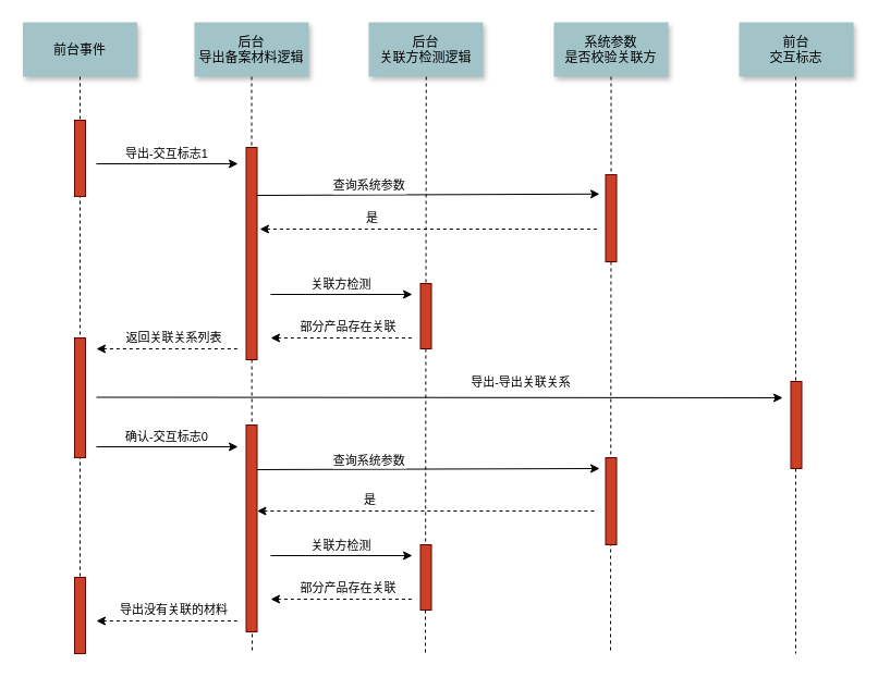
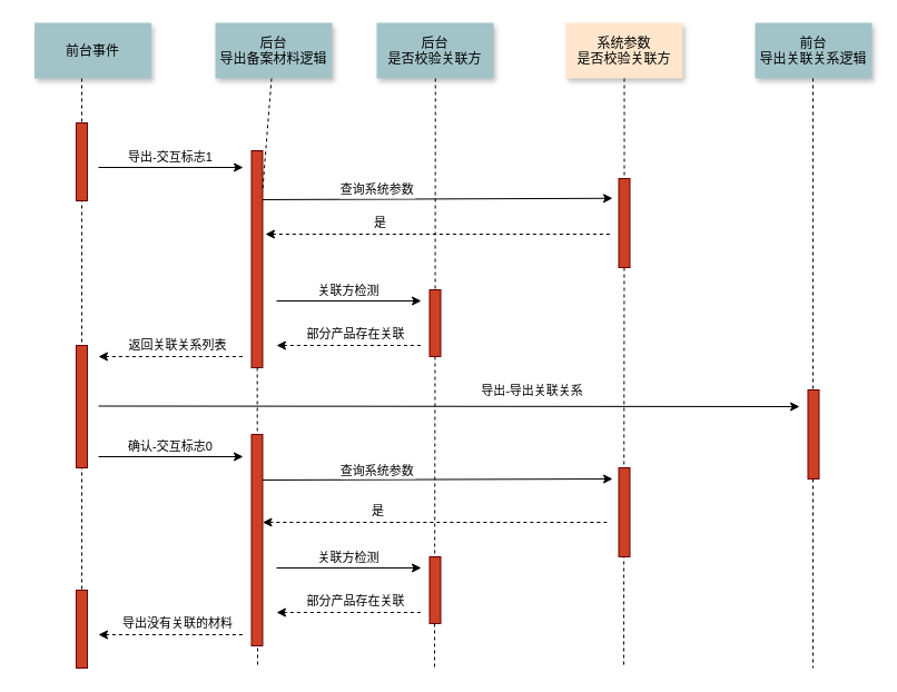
  <mxCell id="0" />
  <mxCell id="1" parent="0" />
- <mxCell id="2" value="前台事件" style="shadow=1;fillColor=#A2C4C9;strokeColor=none" parent="1" vertex="1"><mxGeometry x="20.5" y="20" width="105" height="50" as="geometry" /></mxCell>
+ <mxCell id="2" value="前台事件" style="shadow=1;fillColor=#A2C4C9;strokeColor=none" parent="1" vertex="1"><mxGeometry x="30.5" y="20" width="105" height="50" as="geometry" /></mxCell>
  <mxCell id="3" value="" style="fillColor=#CC4125;strokeColor=#660000" parent="1" vertex="1"><mxGeometry x="225.5" y="135" width="10" height="195" as="geometry" /></mxCell>
- <mxCell id="4" value="后台&#10;导出备案材料逻辑" style="shadow=1;fillColor=#A2C4C9;strokeColor=none" parent="1" vertex="1"><mxGeometry x="178" y="20" width="105" height="50" as="geometry" /></mxCell>
+ <mxCell id="4" value="后台&#10;导出备案材料逻辑" style="shadow=1;fillColor=#A2C4C9;strokeColor=none" parent="1" vertex="1"><mxGeometry x="193" y="20" width="105" height="50" as="geometry" /></mxCell>
  <mxCell id="5" value="" style="edgeStyle=none;endArrow=none;dashed=1" parent="1" source="4" target="3" edge="1"><mxGeometry x="272.335" y="165" width="100" height="100" as="geometry"><mxPoint x="230.259" y="70" as="sourcePoint" /><mxPoint x="230.576" y="125" as="targetPoint" /></mxGeometry></mxCell>
  <mxCell id="6" value="导出-交互标志1" style="edgeStyle=none;verticalLabelPosition=top;verticalAlign=bottom" parent="1" edge="1"><mxGeometry x="220" y="92" width="100" height="100" as="geometry"><mxPoint x="88" y="150" as="sourcePoint" /><mxPoint x="218" y="150" as="targetPoint" /></mxGeometry></mxCell>
  <mxCell id="7" value="" style="edgeStyle=none;verticalLabelPosition=top;verticalAlign=bottom;endArrow=none;startArrow=classic;dashed=1" parent="1" edge="1"><mxGeometry x="220" y="172.259" width="100" height="100" as="geometry"><mxPoint x="88" y="319.999" as="sourcePoint" /><mxPoint x="218" y="319.999" as="targetPoint" /></mxGeometry></mxCell>
  <mxCell id="8" value="返回关联关系列表" style="edgeLabel;html=1;align=center;verticalAlign=middle;resizable=0;points=[];" vertex="1" connectable="0" parent="7"><mxGeometry relative="1" as="geometry"><mxPoint x="5" y="-10" as="offset" /></mxGeometry></mxCell>
- <mxCell id="9" value="后台&#10;关联方检测逻辑" style="shadow=1;fillColor=#A2C4C9;strokeColor=none" parent="1" vertex="1"><mxGeometry x="338.004" y="20" width="105" height="50" as="geometry" /></mxCell>
+ <mxCell id="9" value="后台&#10;是否校验关联方" style="shadow=1;fillColor=#A2C4C9;strokeColor=none" parent="1" vertex="1"><mxGeometry x="338.004" y="20" width="105" height="50" as="geometry" /></mxCell>
  <mxCell id="10" value="" style="edgeStyle=elbowEdgeStyle;elbow=horizontal;endArrow=none;dashed=1;entryX=0.5;entryY=0;entryDx=0;entryDy=0;" parent="1" source="2" target="40" edge="1"><mxGeometry x="230.0" y="310" width="100" height="100" as="geometry"><mxPoint x="98" y="370" as="sourcePoint" /><mxPoint x="198" y="270" as="targetPoint" /></mxGeometry></mxCell>
  <mxCell id="11" value="" style="edgeStyle=none;endArrow=none;dashed=1" parent="1" source="3" edge="1"><mxGeometry x="376.571" y="339.697" width="100" height="100" as="geometry"><mxPoint x="334.736" y="244.697" as="sourcePoint" /><mxPoint x="231" y="600" as="targetPoint" /></mxGeometry></mxCell>
- <mxCell id="12" value="系统参数&#10;是否校验关联方" style="shadow=1;fillColor=#A2C4C9;strokeColor=none" vertex="1" parent="1"><mxGeometry x="508.004" y="20" width="105" height="50" as="geometry" /></mxCell>
+ <mxCell id="12" value="系统参数&#10;是否校验关联方" style="shadow=1;fillColor=#ffe6cc;strokeColor=none;" vertex="1" parent="1"><mxGeometry x="508.004" y="20" width="105" height="50" as="geometry" /></mxCell>
  <mxCell id="13" value="" style="edgeStyle=none;endArrow=none;dashed=1" edge="1" parent="1" source="16"><mxGeometry x="376.571" y="339.697" width="100" height="100" as="geometry"><mxPoint x="390.78" y="70" as="sourcePoint" /><mxPoint x="390" y="600" as="targetPoint" /></mxGeometry></mxCell>
  <mxCell id="14" value="" style="edgeStyle=none;endArrow=none;dashed=1" edge="1" parent="1" source="18"><mxGeometry x="376.571" y="339.697" width="100" height="100" as="geometry"><mxPoint x="560.5" y="70" as="sourcePoint" /><mxPoint x="560" y="600" as="targetPoint" /></mxGeometry></mxCell>
  <mxCell id="15" value="" style="edgeStyle=none;endArrow=none;dashed=1" edge="1" parent="1" target="16"><mxGeometry x="376.571" y="339.697" width="100" height="100" as="geometry"><mxPoint x="390.78" y="70" as="sourcePoint" /><mxPoint x="390" y="420" as="targetPoint" /></mxGeometry></mxCell>
  <mxCell id="16" value="" style="fillColor=#CC4125;strokeColor=#660000" parent="1" vertex="1"><mxGeometry x="385.5" y="260" width="10" height="60" as="geometry" /></mxCell>
  <mxCell id="17" value="" style="edgeStyle=none;endArrow=none;dashed=1" edge="1" parent="1" target="18"><mxGeometry x="376.571" y="339.697" width="100" height="100" as="geometry"><mxPoint x="560.5" y="70" as="sourcePoint" /><mxPoint x="560" y="430" as="targetPoint" /></mxGeometry></mxCell>
  <mxCell id="18" value="" style="fillColor=#CC4125;strokeColor=#660000" vertex="1" parent="1"><mxGeometry x="555.5" y="160" width="10" height="80" as="geometry" /></mxCell>
  <mxCell id="19" value="查询系统参数" style="edgeStyle=none;verticalLabelPosition=top;verticalAlign=bottom;entryX=-0.55;entryY=0.222;entryDx=0;entryDy=0;entryPerimeter=0;" edge="1" parent="1" target="18"><mxGeometry width="100" height="100" as="geometry"><mxPoint x="235.5" y="179" as="sourcePoint" /><mxPoint x="548" y="179" as="targetPoint" /><mxPoint x="-54" y="1" as="offset" /></mxGeometry></mxCell>
  <mxCell id="20" value="" style="edgeStyle=none;verticalLabelPosition=top;verticalAlign=bottom;endArrow=none;startArrow=classic;dashed=1;" edge="1" parent="1"><mxGeometry x="220" y="172.259" width="100" height="100" as="geometry"><mxPoint x="238" y="210" as="sourcePoint" /><mxPoint x="548" y="209.999" as="targetPoint" /></mxGeometry></mxCell>
  <mxCell id="21" value="是" style="edgeLabel;html=1;align=center;verticalAlign=middle;resizable=0;points=[];" vertex="1" connectable="0" parent="20"><mxGeometry relative="1" as="geometry"><mxPoint x="-52" y="-10" as="offset" /></mxGeometry></mxCell>
  <mxCell id="22" value="关联方检测" style="edgeStyle=none;verticalLabelPosition=top;verticalAlign=bottom" edge="1" parent="1"><mxGeometry width="100" height="100" as="geometry"><mxPoint x="248" y="270" as="sourcePoint" /><mxPoint x="378" y="270" as="targetPoint" /><mxPoint as="offset" /></mxGeometry></mxCell>
  <mxCell id="23" value="" style="edgeStyle=none;verticalLabelPosition=top;verticalAlign=bottom;endArrow=none;startArrow=classic;dashed=1" edge="1" parent="1"><mxGeometry x="220" y="172.259" width="100" height="100" as="geometry"><mxPoint x="248" y="309.999" as="sourcePoint" /><mxPoint x="378" y="309.999" as="targetPoint" /></mxGeometry></mxCell>
  <mxCell id="24" value="部分产品存在关联" style="edgeLabel;html=1;align=center;verticalAlign=middle;resizable=0;points=[];" vertex="1" connectable="0" parent="23"><mxGeometry relative="1" as="geometry"><mxPoint x="5" y="-10" as="offset" /></mxGeometry></mxCell>
  <mxCell id="25" value="" style="fillColor=#CC4125;strokeColor=#660000" vertex="1" parent="1"><mxGeometry x="68" y="310" width="10" height="110" as="geometry" /></mxCell>
- <mxCell id="26" value="前台&#10;交互标志" style="shadow=1;fillColor=#A2C4C9;strokeColor=none" vertex="1" parent="1"><mxGeometry x="678.004" y="20" width="105" height="50" as="geometry" /></mxCell>
+ <mxCell id="26" value="前台&#10;导出关联关系逻辑" style="shadow=1;fillColor=#A2C4C9;strokeColor=none" vertex="1" parent="1"><mxGeometry x="678.004" y="20" width="105" height="50" as="geometry" /></mxCell>
  <mxCell id="27" value="" style="edgeStyle=none;endArrow=none;dashed=1;" edge="1" parent="1"><mxGeometry x="376.571" y="339.697" width="100" height="100" as="geometry"><mxPoint x="730" y="70" as="sourcePoint" /><mxPoint x="730" y="600" as="targetPoint" /></mxGeometry></mxCell>
  <mxCell id="28" value="" style="fillColor=#CC4125;strokeColor=#660000" vertex="1" parent="1"><mxGeometry x="725.5" y="350" width="10" height="80" as="geometry" /></mxCell>
  <mxCell id="29" value="导出-导出关联关系" style="edgeStyle=none;verticalLabelPosition=top;verticalAlign=bottom" edge="1" parent="1"><mxGeometry width="100" height="100" as="geometry"><mxPoint x="88" y="364.5" as="sourcePoint" /><mxPoint x="718" y="365" as="targetPoint" /><mxPoint x="75" y="-5" as="offset" /></mxGeometry></mxCell>
  <mxCell id="30" value="" style="fillColor=#CC4125;strokeColor=#660000" vertex="1" parent="1"><mxGeometry x="225.5" y="390" width="10" height="190" as="geometry" /></mxCell>
  <mxCell id="31" value="确认-交互标志0" style="edgeStyle=none;verticalLabelPosition=top;verticalAlign=bottom" edge="1" parent="1"><mxGeometry x="220" y="92" width="100" height="100" as="geometry"><mxPoint x="88" y="410" as="sourcePoint" /><mxPoint x="218" y="410" as="targetPoint" /></mxGeometry></mxCell>
  <mxCell id="32" value="" style="fillColor=#CC4125;strokeColor=#660000" vertex="1" parent="1"><mxGeometry x="555.5" y="420" width="10" height="80" as="geometry" /></mxCell>
  <mxCell id="33" value="查询系统参数" style="edgeStyle=none;verticalLabelPosition=top;verticalAlign=bottom;entryX=-0.55;entryY=0.222;entryDx=0;entryDy=0;entryPerimeter=0;" edge="1" parent="1"><mxGeometry width="100" height="100" as="geometry"><mxPoint x="235.5" y="431" as="sourcePoint" /><mxPoint x="550" y="430" as="targetPoint" /><mxPoint x="-54" y="1" as="offset" /></mxGeometry></mxCell>
  <mxCell id="34" value="" style="edgeStyle=none;verticalLabelPosition=top;verticalAlign=bottom;endArrow=none;startArrow=classic;dashed=1;" edge="1" parent="1"><mxGeometry x="220" y="172.259" width="100" height="100" as="geometry"><mxPoint x="235.5" y="469" as="sourcePoint" /><mxPoint x="545.5" y="468.999" as="targetPoint" /></mxGeometry></mxCell>
  <mxCell id="35" value="是" style="edgeLabel;html=1;align=center;verticalAlign=middle;resizable=0;points=[];" vertex="1" connectable="0" parent="34"><mxGeometry relative="1" as="geometry"><mxPoint x="-52" y="-10" as="offset" /></mxGeometry></mxCell>
  <mxCell id="36" value="" style="fillColor=#CC4125;strokeColor=#660000" vertex="1" parent="1"><mxGeometry x="385.5" y="500" width="10" height="60" as="geometry" /></mxCell>
  <mxCell id="37" value="关联方检测" style="edgeStyle=none;verticalLabelPosition=top;verticalAlign=bottom" edge="1" parent="1"><mxGeometry width="100" height="100" as="geometry"><mxPoint x="248" y="510" as="sourcePoint" /><mxPoint x="378" y="510" as="targetPoint" /><mxPoint as="offset" /></mxGeometry></mxCell>
  <mxCell id="38" value="" style="edgeStyle=none;verticalLabelPosition=top;verticalAlign=bottom;endArrow=none;startArrow=classic;dashed=1" edge="1" parent="1"><mxGeometry x="220" y="172.259" width="100" height="100" as="geometry"><mxPoint x="248" y="549.999" as="sourcePoint" /><mxPoint x="378" y="549.999" as="targetPoint" /></mxGeometry></mxCell>
  <mxCell id="39" value="部分产品存在关联" style="edgeLabel;html=1;align=center;verticalAlign=middle;resizable=0;points=[];" vertex="1" connectable="0" parent="38"><mxGeometry relative="1" as="geometry"><mxPoint x="5" y="-10" as="offset" /></mxGeometry></mxCell>
  <mxCell id="40" value="" style="fillColor=#CC4125;strokeColor=#660000" vertex="1" parent="1"><mxGeometry x="68" y="530" width="10" height="70" as="geometry" /></mxCell>
  <mxCell id="41" value="" style="edgeStyle=none;verticalLabelPosition=top;verticalAlign=bottom;endArrow=none;startArrow=classic;dashed=1" edge="1" parent="1"><mxGeometry x="220" y="172.259" width="100" height="100" as="geometry"><mxPoint x="88" y="569.999" as="sourcePoint" /><mxPoint x="218" y="569.999" as="targetPoint" /></mxGeometry></mxCell>
  <mxCell id="42" value="导出没有关联的材料" style="edgeLabel;html=1;align=center;verticalAlign=middle;resizable=0;points=[];" vertex="1" connectable="0" parent="41"><mxGeometry relative="1" as="geometry"><mxPoint x="5" y="-10" as="offset" /></mxGeometry></mxCell>
  <mxCell id="43" value="" style="fillColor=#CC4125;strokeColor=#660000" parent="1" vertex="1"><mxGeometry x="68" y="110" width="10" height="70" as="geometry" /></mxCell>
